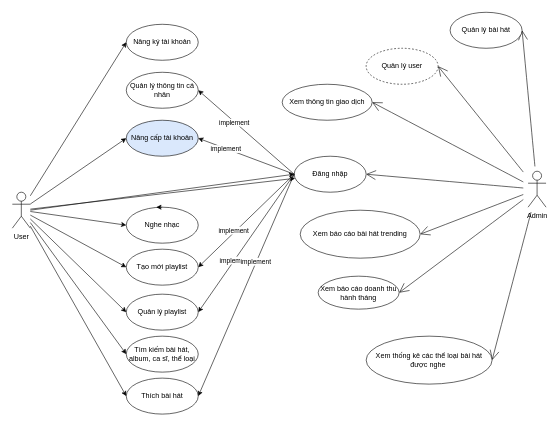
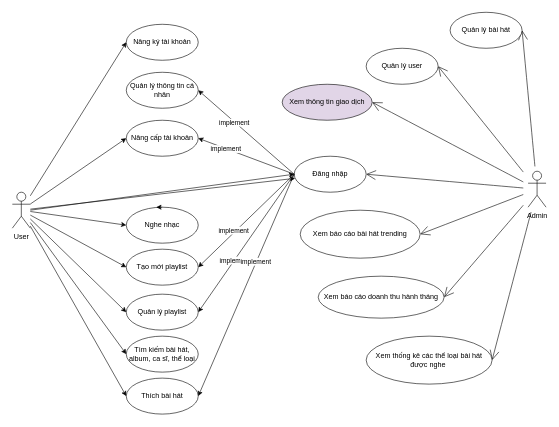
  <mxCell id="0" />
  <mxCell id="1" parent="0" />
  <mxCell id="2" style="rounded=0;orthogonalLoop=1;jettySize=auto;html=1;entryX=0;entryY=0.5;entryDx=0;entryDy=0;" parent="1" source="10" target="11" edge="1"><mxGeometry relative="1" as="geometry" /></mxCell>
  <mxCell id="3" style="rounded=0;orthogonalLoop=1;jettySize=auto;html=1;" parent="1" source="10" target="27" edge="1"><mxGeometry relative="1" as="geometry" /></mxCell>
  <mxCell id="4" style="rounded=0;orthogonalLoop=1;jettySize=auto;html=1;entryX=0;entryY=0.5;entryDx=0;entryDy=0;" parent="1" source="10" target="13" edge="1"><mxGeometry relative="1" as="geometry" /></mxCell>
  <mxCell id="5" style="rounded=0;orthogonalLoop=1;jettySize=auto;html=1;entryX=0;entryY=0.5;entryDx=0;entryDy=0;" parent="1" source="10" target="14" edge="1"><mxGeometry relative="1" as="geometry" /></mxCell>
  <mxCell id="6" style="rounded=0;orthogonalLoop=1;jettySize=auto;html=1;entryX=0;entryY=0.5;entryDx=0;entryDy=0;" parent="1" source="10" target="15" edge="1"><mxGeometry relative="1" as="geometry" /></mxCell>
  <mxCell id="7" style="rounded=0;orthogonalLoop=1;jettySize=auto;html=1;entryX=0;entryY=0.5;entryDx=0;entryDy=0;" parent="1" source="10" target="16" edge="1"><mxGeometry relative="1" as="geometry" /></mxCell>
  <mxCell id="8" style="rounded=0;orthogonalLoop=1;jettySize=auto;html=1;entryX=0;entryY=0.5;entryDx=0;entryDy=0;" parent="1" source="10" target="17" edge="1"><mxGeometry relative="1" as="geometry" /></mxCell>
  <mxCell id="9" style="rounded=0;orthogonalLoop=1;jettySize=auto;html=1;entryX=0;entryY=0.5;entryDx=0;entryDy=0;" parent="1" source="10" target="18" edge="1"><mxGeometry relative="1" as="geometry" /></mxCell>
  <mxCell id="10" value="User" style="shape=umlActor;verticalLabelPosition=bottom;verticalAlign=top;html=1;outlineConnect=0;" parent="1" vertex="1"><mxGeometry x="20" y="320" width="30" height="60" as="geometry" /></mxCell>
  <mxCell id="11" value="Nâng ký tài khoản" style="ellipse;whiteSpace=wrap;html=1;" parent="1" vertex="1"><mxGeometry x="210" y="40" width="120" height="60" as="geometry" /></mxCell>
  <mxCell id="12" value="Quản lý thông tin cá nhân" style="ellipse;whiteSpace=wrap;html=1;" parent="1" vertex="1"><mxGeometry x="210" width="120" height="60" as="geometry" y="120" /></mxCell>
- <mxCell id="13" value="Nâng cấp tài khoản" style="ellipse;whiteSpace=wrap;html=1;fillColor=#dae8fc;" parent="1" vertex="1"><mxGeometry x="210" y="200" width="120" height="60" as="geometry" /></mxCell>
+ <mxCell id="13" value="Nâng cấp tài khoản" style="ellipse;whiteSpace=wrap;html=1;" parent="1" vertex="1"><mxGeometry x="210" y="200" width="120" height="60" as="geometry" /></mxCell>
  <mxCell id="14" value="Nghe nhạc" style="ellipse;whiteSpace=wrap;html=1;" parent="1" vertex="1"><mxGeometry x="210" y="345" width="120" height="60" as="geometry" /></mxCell>
  <mxCell id="15" value="Tạo mới playlist" style="ellipse;whiteSpace=wrap;html=1;" parent="1" vertex="1"><mxGeometry x="210" y="415" width="120" height="60" as="geometry" /></mxCell>
  <mxCell id="16" value="Quản lý playlist" style="ellipse;whiteSpace=wrap;html=1;" parent="1" vertex="1"><mxGeometry x="210" y="490" width="120" height="60" as="geometry" /></mxCell>
  <mxCell id="17" value="Tìm kiếm bài hát, album, ca sĩ, thể loại" style="ellipse;whiteSpace=wrap;html=1;" parent="1" vertex="1"><mxGeometry x="210" y="560" width="120" height="60" as="geometry" /></mxCell>
  <mxCell id="18" value="Thích bài hát" style="ellipse;whiteSpace=wrap;html=1;" parent="1" vertex="1"><mxGeometry x="210" y="630" width="120" height="60" as="geometry" /></mxCell>
  <mxCell id="19" style="edgeStyle=none;curved=1;rounded=0;orthogonalLoop=1;jettySize=auto;html=1;entryX=1;entryY=0.5;entryDx=0;entryDy=0;endArrow=open;startSize=14;endSize=14;sourcePerimeterSpacing=8;targetPerimeterSpacing=8;" edge="1" parent="1" source="26" target="41"><mxGeometry relative="1" as="geometry" /></mxCell>
  <mxCell id="20" style="edgeStyle=none;curved=1;rounded=0;orthogonalLoop=1;jettySize=auto;html=1;entryX=1;entryY=0.5;entryDx=0;entryDy=0;endArrow=open;startSize=14;endSize=14;sourcePerimeterSpacing=8;targetPerimeterSpacing=8;" edge="1" parent="1" source="26" target="40"><mxGeometry relative="1" as="geometry" /></mxCell>
  <mxCell id="21" style="edgeStyle=none;curved=1;rounded=0;orthogonalLoop=1;jettySize=auto;html=1;entryX=1;entryY=0.5;entryDx=0;entryDy=0;endArrow=open;startSize=14;endSize=14;sourcePerimeterSpacing=8;targetPerimeterSpacing=8;" edge="1" parent="1" source="26" target="42"><mxGeometry relative="1" as="geometry" /></mxCell>
  <mxCell id="22" style="edgeStyle=none;curved=1;rounded=0;orthogonalLoop=1;jettySize=auto;html=1;entryX=1;entryY=0.5;entryDx=0;entryDy=0;endArrow=open;startSize=14;endSize=14;sourcePerimeterSpacing=8;targetPerimeterSpacing=8;" edge="1" parent="1" source="26" target="27"><mxGeometry relative="1" as="geometry" /></mxCell>
  <mxCell id="23" style="edgeStyle=none;curved=1;rounded=0;orthogonalLoop=1;jettySize=auto;html=1;entryX=1;entryY=0.5;entryDx=0;entryDy=0;endArrow=open;startSize=14;endSize=14;sourcePerimeterSpacing=8;targetPerimeterSpacing=8;" edge="1" parent="1" source="26" target="43"><mxGeometry relative="1" as="geometry" /></mxCell>
  <mxCell id="24" style="edgeStyle=none;curved=1;rounded=0;orthogonalLoop=1;jettySize=auto;html=1;entryX=1;entryY=0.5;entryDx=0;entryDy=0;endArrow=open;startSize=14;endSize=14;sourcePerimeterSpacing=8;targetPerimeterSpacing=8;" edge="1" parent="1" source="26" target="44"><mxGeometry relative="1" as="geometry" /></mxCell>
  <mxCell id="25" style="edgeStyle=none;curved=1;rounded=0;orthogonalLoop=1;jettySize=auto;html=1;entryX=1;entryY=0.5;entryDx=0;entryDy=0;endArrow=open;startSize=14;endSize=14;sourcePerimeterSpacing=8;targetPerimeterSpacing=8;" edge="1" parent="1" source="26" target="45"><mxGeometry relative="1" as="geometry" /></mxCell>
  <mxCell id="26" value="Admin" style="shape=umlActor;verticalLabelPosition=bottom;verticalAlign=top;html=1;outlineConnect=0;" parent="1" vertex="1"><mxGeometry x="880" y="285" width="30" height="60" as="geometry" /></mxCell>
  <mxCell id="27" value="Đăng nhập" style="ellipse;whiteSpace=wrap;html=1;" parent="1" vertex="1"><mxGeometry x="490" y="260" width="120" height="60" as="geometry" /></mxCell>
  <mxCell id="28" value="" style="endArrow=classic;html=1;rounded=0;entryX=1;entryY=0.5;entryDx=0;entryDy=0;exitX=0;exitY=0.5;exitDx=0;exitDy=0;" parent="1" source="27" target="12" edge="1"><mxGeometry width="50" height="50" relative="1" as="geometry"><mxPoint x="360" y="350" as="sourcePoint" /><mxPoint x="410" y="300" as="targetPoint" /></mxGeometry></mxCell>
  <mxCell id="29" value="implement" style="edgeLabel;html=1;align=center;verticalAlign=middle;resizable=0;points=[];" parent="28" vertex="1" connectable="0"><mxGeometry x="0.253" y="1" relative="1" as="geometry"><mxPoint as="offset" /></mxGeometry></mxCell>
  <mxCell id="30" value="" style="endArrow=classic;html=1;rounded=0;entryX=1;entryY=0.5;entryDx=0;entryDy=0;exitX=0;exitY=0.5;exitDx=0;exitDy=0;" parent="1" source="27" target="13" edge="1"><mxGeometry width="50" height="50" relative="1" as="geometry"><mxPoint x="480" y="350" as="sourcePoint" /><mxPoint x="340" y="235" as="targetPoint" /></mxGeometry></mxCell>
  <mxCell id="31" value="implement" style="edgeLabel;html=1;align=center;verticalAlign=middle;resizable=0;points=[];" parent="30" vertex="1" connectable="0"><mxGeometry x="0.425" relative="1" as="geometry"><mxPoint as="offset" /></mxGeometry></mxCell>
  <mxCell id="32" value="" style="endArrow=classic;html=1;rounded=0;entryX=1;entryY=0.5;entryDx=0;entryDy=0;exitX=0;exitY=0.5;exitDx=0;exitDy=0;" parent="1" source="27" target="16" edge="1"><mxGeometry width="50" height="50" relative="1" as="geometry"><mxPoint x="500" y="415" as="sourcePoint" /><mxPoint x="360" y="380" as="targetPoint" /></mxGeometry></mxCell>
  <mxCell id="33" value="implement" style="edgeLabel;html=1;align=center;verticalAlign=middle;resizable=0;points=[];" parent="32" vertex="1" connectable="0"><mxGeometry x="0.248" relative="1" as="geometry"><mxPoint as="offset" /></mxGeometry></mxCell>
  <mxCell id="34" value="" style="endArrow=classic;html=1;rounded=0;entryX=1;entryY=0.5;entryDx=0;entryDy=0;exitX=0;exitY=0.5;exitDx=0;exitDy=0;" parent="1" source="27" target="18" edge="1"><mxGeometry width="50" height="50" relative="1" as="geometry"><mxPoint x="480" y="350" as="sourcePoint" /><mxPoint x="340" y="530" as="targetPoint" /></mxGeometry></mxCell>
  <mxCell id="35" value="implement" style="edgeLabel;html=1;align=center;verticalAlign=middle;resizable=0;points=[];" parent="34" vertex="1" connectable="0"><mxGeometry x="-0.21" y="-2" relative="1" as="geometry"><mxPoint as="offset" /></mxGeometry></mxCell>
  <mxCell id="36" value="" style="endArrow=classic;html=1;rounded=0;entryX=1;entryY=0.5;entryDx=0;entryDy=0;" parent="1" target="15" edge="1"><mxGeometry width="50" height="50" relative="1" as="geometry"><mxPoint x="490" y="290" as="sourcePoint" /><mxPoint x="340" y="530" as="targetPoint" /></mxGeometry></mxCell>
  <mxCell id="37" value="implement" style="edgeLabel;html=1;align=center;verticalAlign=middle;resizable=0;points=[];" parent="36" vertex="1" connectable="0"><mxGeometry x="0.235" y="-3" relative="1" as="geometry"><mxPoint as="offset" /></mxGeometry></mxCell>
  <mxCell id="38" style="edgeStyle=orthogonalEdgeStyle;rounded=0;orthogonalLoop=1;jettySize=auto;html=1;exitX=0.5;exitY=0;exitDx=0;exitDy=0;entryX=0.417;entryY=0;entryDx=0;entryDy=0;entryPerimeter=0;" parent="1" source="14" target="14" edge="1"><mxGeometry relative="1" as="geometry" /></mxCell>
  <mxCell id="39" value="" style="endArrow=classic;html=1;rounded=0;entryX=0;entryY=0.5;entryDx=0;entryDy=0;" parent="1" target="27" edge="1"><mxGeometry width="50" height="50" relative="1" as="geometry"><mxPoint x="50" y="350" as="sourcePoint" /><mxPoint x="400" y="250" as="targetPoint" /></mxGeometry></mxCell>
- <mxCell id="40" value="Quản lý user" style="ellipse;whiteSpace=wrap;html=1;dashed=1;" parent="1" vertex="1"><mxGeometry x="610" y="80" width="120" height="60" as="geometry" /></mxCell>
+ <mxCell id="40" value="Quản lý user" style="ellipse;whiteSpace=wrap;html=1;" parent="1" vertex="1"><mxGeometry x="610" y="80" width="120" height="60" as="geometry" /></mxCell>
  <mxCell id="41" value="Quản lý bài hát" style="ellipse;whiteSpace=wrap;html=1;" parent="1" vertex="1"><mxGeometry x="750" y="20" width="120" height="60" as="geometry" /></mxCell>
- <mxCell id="42" value="Xem thông tin giao dịch" style="ellipse;whiteSpace=wrap;html=1;" parent="1" vertex="1"><mxGeometry x="470" y="140" width="150" height="60" as="geometry" /></mxCell>
+ <mxCell id="42" value="Xem thông tin giao dịch" style="ellipse;whiteSpace=wrap;html=1;fillColor=#e1d5e7;" parent="1" vertex="1"><mxGeometry x="470" y="140" width="150" height="60" as="geometry" /></mxCell>
  <mxCell id="43" value="Xem báo cáo bài hát trending" style="ellipse;whiteSpace=wrap;html=1;hachureGap=4;" vertex="1" parent="1"><mxGeometry x="500" y="350" width="200" height="80" as="geometry" /></mxCell>
- <mxCell id="44" value="Xem báo cáo doanh thu hành tháng" style="ellipse;whiteSpace=wrap;html=1;hachureGap=4;" vertex="1" parent="1"><mxGeometry x="530" y="460" width="135" height="55" as="geometry" /></mxCell>
+ <mxCell id="44" value="Xem báo cáo doanh thu hành tháng" style="ellipse;whiteSpace=wrap;html=1;hachureGap=4;" vertex="1" parent="1"><mxGeometry x="530" y="460" width="210" height="70" as="geometry" /></mxCell>
  <mxCell id="45" value="Xem thống kê các thể loại bài hát được nghe&amp;nbsp;" style="ellipse;whiteSpace=wrap;html=1;hachureGap=4;" vertex="1" parent="1"><mxGeometry x="610" y="560" width="210" height="80" as="geometry" /></mxCell>
